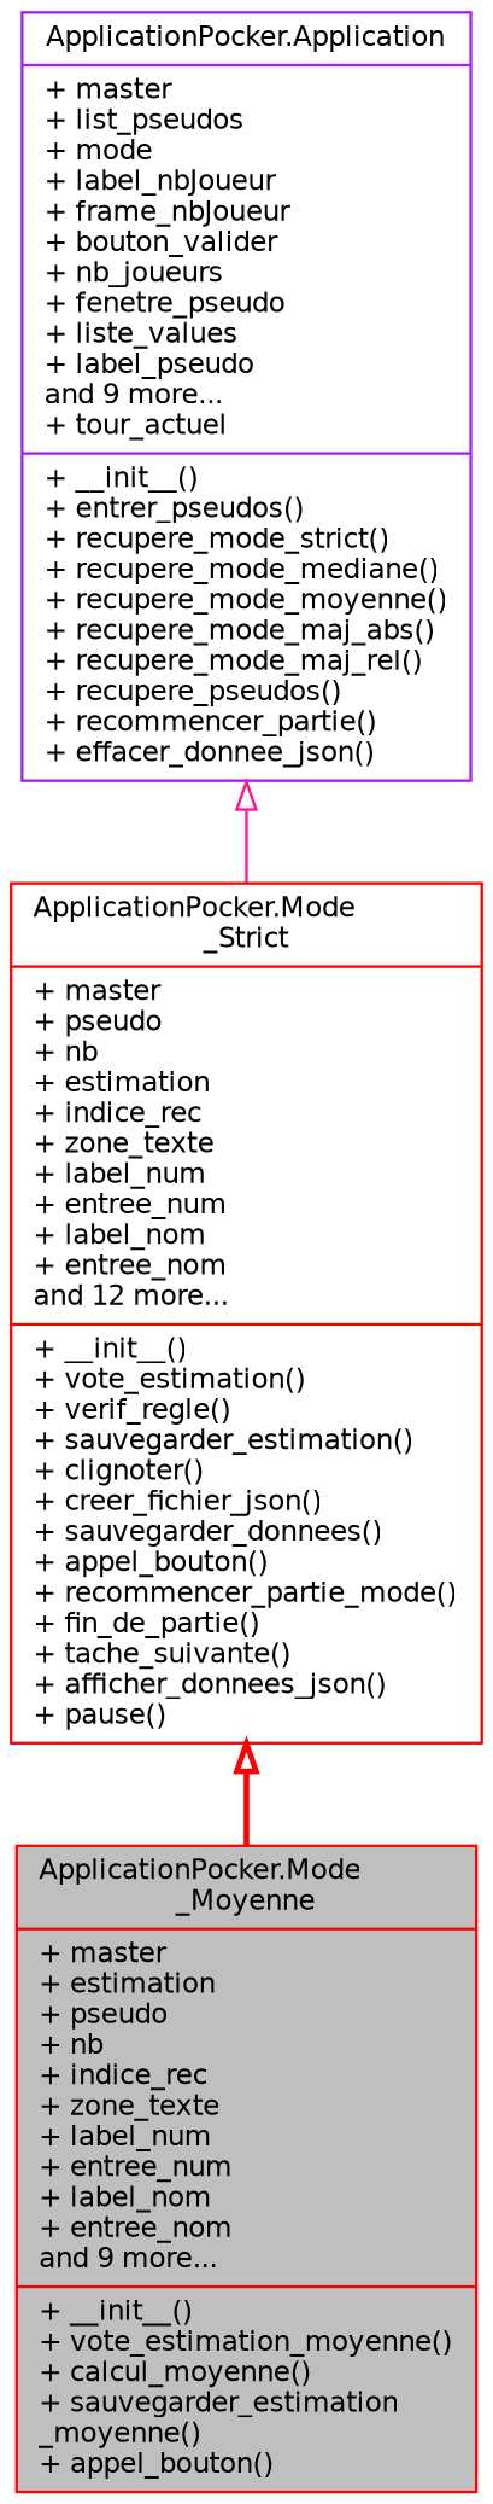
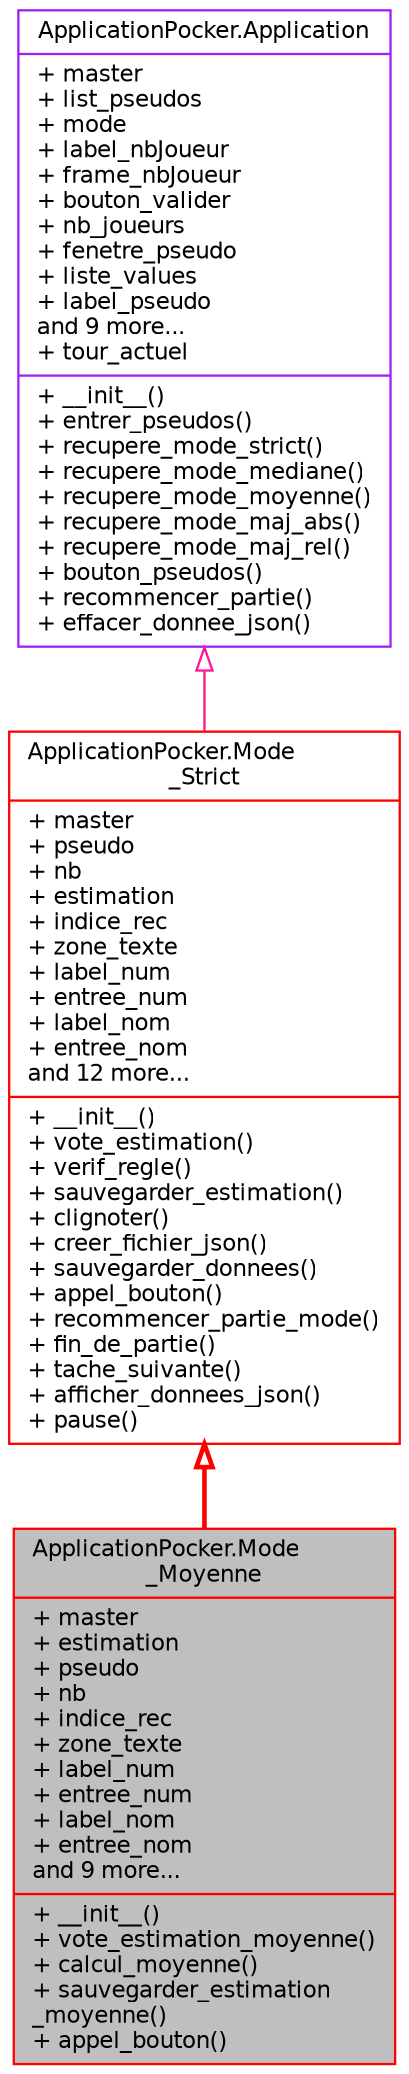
  digraph {
    node [color=red fillcolor=white fontname=Helvetica fontsize=10 shape=record style=filled]
    edge [arrowtail=onormal dir=back fontname=Helvetica fontsize=10 labelfontname=Helvetica labelfontsize=10]
    n1 [fillcolor=grey75 fontcolor=black height=0.2 label="{ApplicationPocker.Mode\l_Moyenne\n|+ master\l+ estimation\l+ pseudo\l+ nb\l+ indice_rec\l+ zone_texte\l+ label_num\l+ entree_num\l+ label_nom\l+ entree_nom\land 9 more...\l|+ __init__()\l+ vote_estimation_moyenne()\l+ calcul_moyenne()\l+ sauvegarder_estimation\l_moyenne()\l+ appel_bouton()\l}" width=0.4]
    n2 [height=0.2 label="{ApplicationPocker.Mode\l_Strict\n|+ master\l+ pseudo\l+ nb\l+ estimation\l+ indice_rec\l+ zone_texte\l+ label_num\l+ entree_num\l+ label_nom\l+ entree_nom\land 12 more...\l|+ __init__()\l+ vote_estimation()\l+ verif_regle()\l+ sauvegarder_estimation()\l+ clignoter()\l+ creer_fichier_json()\l+ sauvegarder_donnees()\l+ appel_bouton()\l+ recommencer_partie_mode()\l+ fin_de_partie()\l+ tache_suivante()\l+ afficher_donnees_json()\l+ pause()\l}" width=0.4]
-   n3 [color=purple height=0.2 label="{ApplicationPocker.Application\n|+ master\l+ list_pseudos\l+ mode\l+ label_nbJoueur\l+ frame_nbJoueur\l+ bouton_valider\l+ nb_joueurs\l+ fenetre_pseudo\l+ liste_values\l+ label_pseudo\land 9 more...\l+ tour_actuel\l|+ __init__()\l+ entrer_pseudos()\l+ recupere_mode_strict()\l+ recupere_mode_mediane()\l+ recupere_mode_moyenne()\l+ recupere_mode_maj_abs()\l+ recupere_mode_maj_rel()\l+ recupere_pseudos()\l+ recommencer_partie()\l+ effacer_donnee_json()\l}" width=0.4]
+   n3 [color=purple height=0.2 label="{ApplicationPocker.Application\n|+ master\l+ list_pseudos\l+ mode\l+ label_nbJoueur\l+ frame_nbJoueur\l+ bouton_valider\l+ nb_joueurs\l+ fenetre_pseudo\l+ liste_values\l+ label_pseudo\land 9 more...\l+ tour_actuel\l|+ __init__()\l+ entrer_pseudos()\l+ recupere_mode_strict()\l+ recupere_mode_mediane()\l+ recupere_mode_moyenne()\l+ recupere_mode_maj_abs()\l+ recupere_mode_maj_rel()\l+ bouton_pseudos()\l+ recommencer_partie()\l+ effacer_donnee_json()\l}" width=0.4]
    n2 -> n1 [color=red style=bold]
    n3 -> n2 [color=deeppink style=solid]
  }
